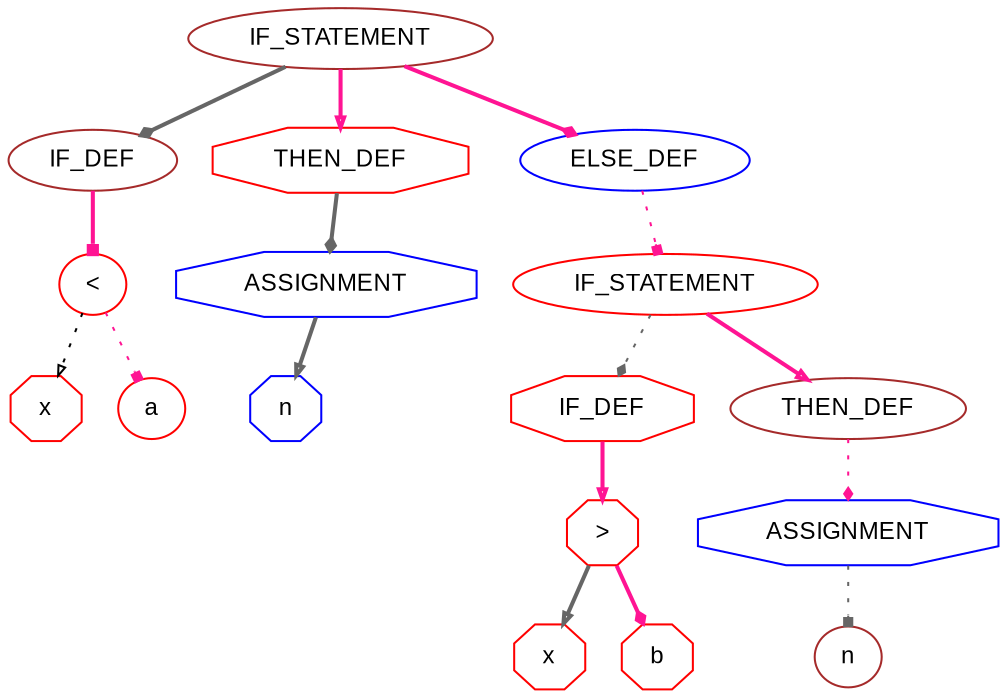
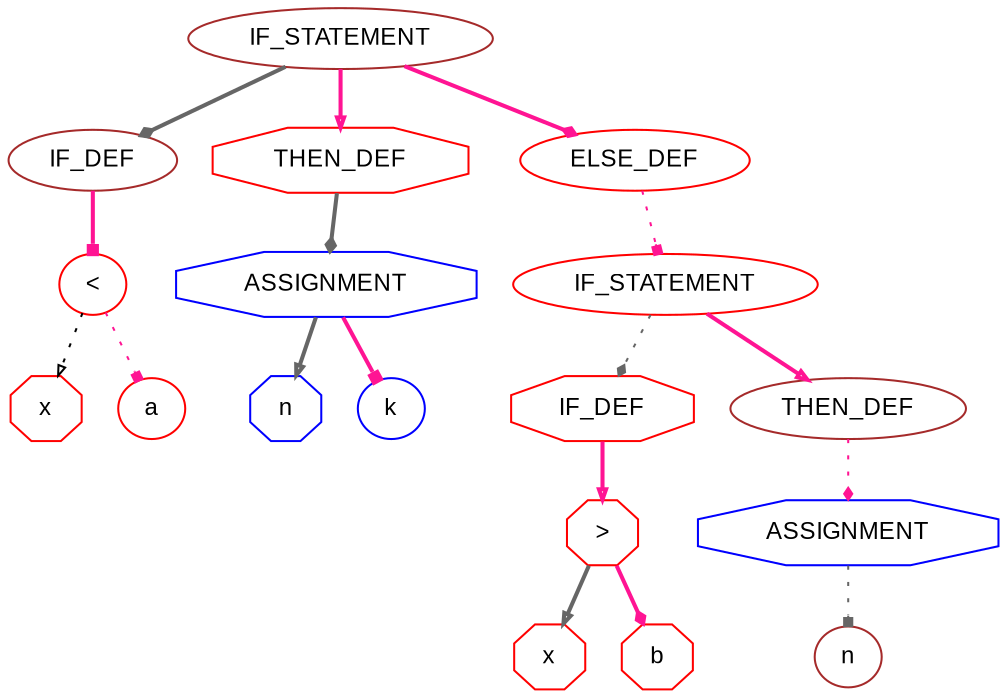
  digraph {
    bgcolor=white
    fontname="Liberation Sans"
    ordering=out
    ranksep=.4
    node [color=red fillcolor=white fixedsize=false fontcolor=black fontname="Liberation Sans" fontsize=12 shape=ellipse style="filled, solid"]
    edge [arrowhead=diamond arrowsize=.5 color=deeppink fontname="Liberation Sans" style=bold]
    n1 [color=brown height=.25 label=IF_STATEMENT width=.25]
    n2 [color=brown height=.25 label=IF_DEF width=.25]
    n3 [height=.25 label=THEN_DEF shape=octagon width=.25]
-   n4 [color=blue height=.25 label=ELSE_DEF width=.25]
+   n4 [height=.25 label=ELSE_DEF width=.25]
    n5 [height=.25 label="<" width=.25]
    n6 [color=blue height=.25 label=ASSIGNMENT shape=octagon width=.25]
    n7 [height=.25 label=IF_STATEMENT width=.25]
    n8 [height=.25 label=x shape=octagon width=.25]
    n9 [height=.25 label=a width=.25]
    n10 [color=blue height=.25 label=n shape=octagon width=.25]
+   n11 [color=blue height=.25 label=k width=.25]
    n12 [height=.25 label=IF_DEF shape=octagon width=.25]
    n13 [color=brown height=.25 label=THEN_DEF width=.25]
    n14 [height=.25 label=">" shape=octagon width=.25]
    n15 [color=blue height=.25 label=ASSIGNMENT shape=octagon width=.25]
    n16 [height=.25 label=x shape=octagon width=.25]
    n17 [height=.25 label=b shape=octagon width=.25]
    n18 [color=brown height=.25 label=n width=.25]
    n1 -> n2 [color=gray40]
    n1 -> n3 [arrowhead=onormal]
    n1 -> n4
    n2 -> n5 [arrowhead=box]
    n3 -> n6 [color=gray40]
    n4 -> n7 [arrowhead=box style=dotted]
    n5 -> n8 [arrowhead=onormal color=black style=dotted]
    n5 -> n9 [arrowhead=box style=dotted]
    n6 -> n10 [arrowhead=onormal color=gray40]
+   n6 -> n11 [arrowhead=box]
    n7 -> n12 [color=gray40 style=dotted]
    n7 -> n13 [arrowhead=onormal]
    n12 -> n14 [arrowhead=onormal]
    n13 -> n15 [style=dotted]
    n14 -> n16 [arrowhead=onormal color=gray40]
    n14 -> n17
    n15 -> n18 [arrowhead=box color=gray40 style=dotted]
  }
